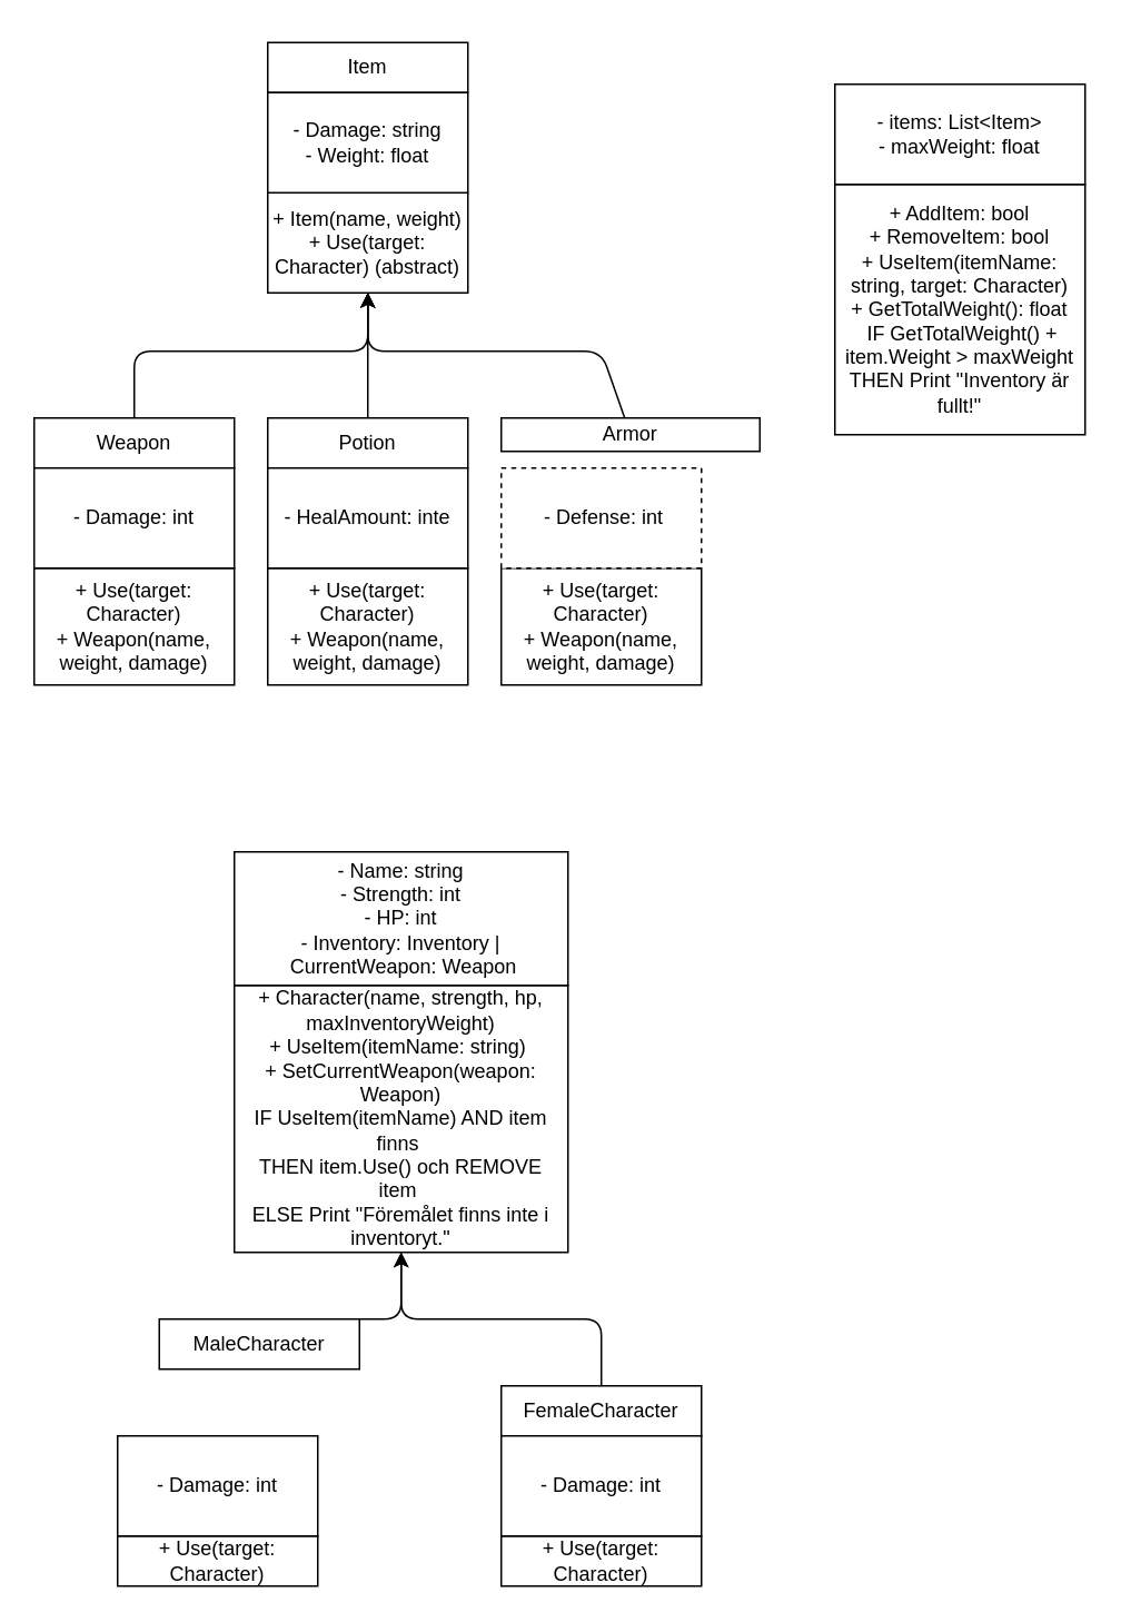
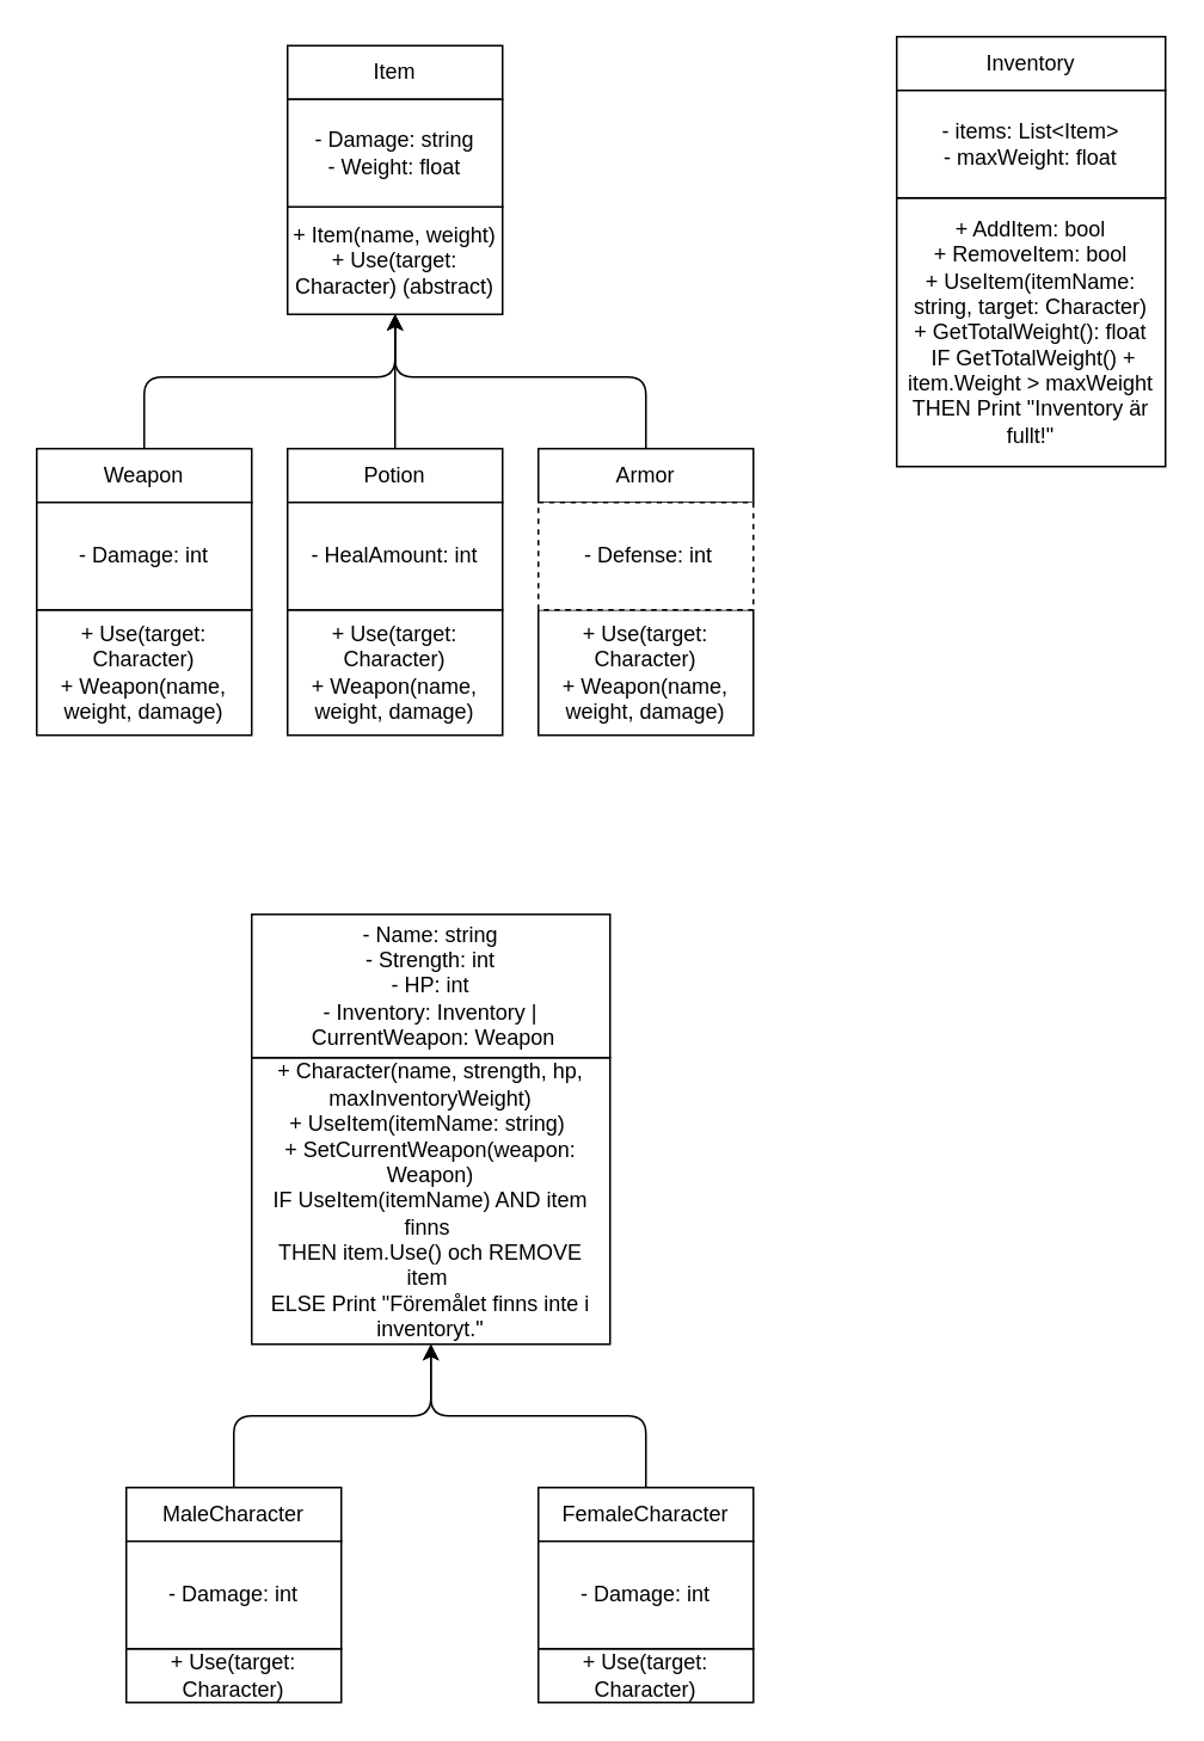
  <mxCell id="0" />
  <mxCell id="1" parent="0" />
  <mxCell id="2" value="Item" style="rounded=0;whiteSpace=wrap;html=1;" parent="1" vertex="1"><mxGeometry x="160" y="25" width="120" height="30" as="geometry" /></mxCell>
  <mxCell id="3" value="+ Item(name, weight)&lt;div&gt;+ Use(target: Character) (abstract)&lt;/div&gt;" style="rounded=0;whiteSpace=wrap;html=1;" parent="1" vertex="1"><mxGeometry x="160" y="115" width="120" height="60" as="geometry" /></mxCell>
  <mxCell id="4" value="- &lt;span class=&quot;hljs-type&quot;&gt;Damage&lt;/span&gt;: string &lt;br&gt;- Weight: &lt;span class=&quot;hljs-type&quot;&gt;float&lt;/span&gt;" style="rounded=0;whiteSpace=wrap;html=1;" parent="1" vertex="1"><mxGeometry x="160" y="55" width="120" height="60" as="geometry" /></mxCell>
  <mxCell id="5" style="edgeStyle=none;html=1;entryX=0.5;entryY=1;entryDx=0;entryDy=0;" parent="1" source="6" target="3" edge="1"><mxGeometry relative="1" as="geometry"><Array as="points"><mxPoint x="80" y="210" /><mxPoint x="220" y="210" /></Array></mxGeometry></mxCell>
  <mxCell id="6" value="Weapon" style="rounded=0;whiteSpace=wrap;html=1;" parent="1" vertex="1"><mxGeometry x="20" y="250" width="120" height="30" as="geometry" /></mxCell>
  <mxCell id="7" value="+ Use(target: &lt;span class=&quot;hljs-type&quot;&gt;Character&lt;/span&gt;)&lt;div&gt;+ Weapon(name, weight, damage)&lt;/div&gt;" style="rounded=0;whiteSpace=wrap;html=1;" parent="1" vertex="1"><mxGeometry x="20" y="340" width="120" height="70" as="geometry" /></mxCell>
  <mxCell id="8" value="- Damage: &lt;span class=&quot;hljs-type&quot;&gt;int&lt;/span&gt;" style="rounded=0;whiteSpace=wrap;html=1;" parent="1" vertex="1"><mxGeometry x="20" y="280" width="120" height="60" as="geometry" /></mxCell>
+ <mxCell id="9" value="Inventory" style="rounded=0;whiteSpace=wrap;html=1;" parent="1" vertex="1"><mxGeometry x="500" y="20" width="150" height="30" as="geometry" /></mxCell>
  <mxCell id="10" value="+ AddItem: &lt;span class=&quot;hljs-type&quot;&gt;bool&lt;br&gt;&lt;/span&gt;+ RemoveItem: &lt;span class=&quot;hljs-type&quot;&gt;bool&lt;/span&gt; &lt;br&gt;+ UseItem(itemName: string, target: &lt;span class=&quot;hljs-type&quot;&gt;Character&lt;/span&gt;) &lt;br&gt;+ GetTotalWeight(): &lt;span class=&quot;hljs-type&quot;&gt;float&lt;/span&gt;&lt;div&gt;&lt;span class=&quot;hljs-type&quot;&gt;&lt;div&gt;&amp;nbsp;IF GetTotalWeight() + item.Weight &amp;gt; maxWeight&lt;/div&gt;&lt;div&gt;&lt;span style=&quot;background-color: transparent;&quot;&gt;THEN Print &quot;Inventory är fullt!&quot;&lt;/span&gt;&lt;/div&gt;&lt;/span&gt;&lt;/div&gt;" style="rounded=0;whiteSpace=wrap;html=1;" parent="1" vertex="1"><mxGeometry x="500" y="110" width="150" height="150" as="geometry" /></mxCell>
  <mxCell id="11" value="- items: List&amp;lt;Item&amp;gt; &lt;br&gt;- maxWeight: &lt;span class=&quot;hljs-type&quot;&gt;float&lt;/span&gt;" style="rounded=0;whiteSpace=wrap;html=1;" parent="1" vertex="1"><mxGeometry x="500" y="50" width="150" height="60" as="geometry" /></mxCell>
  <mxCell id="12" value="&lt;div&gt;&lt;font color=&quot;#000000&quot;&gt;+ Character(name, strength, hp, maxInventoryWeight)&lt;/font&gt;&lt;/div&gt;&lt;div&gt;&lt;font color=&quot;#000000&quot;&gt;+ UseItem(itemName: string)&amp;nbsp;&lt;/font&gt;&lt;/div&gt;&lt;div&gt;&lt;font color=&quot;#000000&quot;&gt;+ SetCurrentWeapon(weapon: Weapon)&lt;/font&gt;&lt;/div&gt;&lt;div&gt;&lt;font color=&quot;#000000&quot;&gt;IF UseItem(itemName) AND item finns&amp;nbsp;&lt;/font&gt;&lt;/div&gt;&lt;div&gt;&lt;span style=&quot;background-color: transparent;&quot;&gt;THEN item.Use() och REMOVE item&amp;nbsp;&lt;/span&gt;&lt;/div&gt;&lt;div&gt;&lt;font color=&quot;#000000&quot;&gt;ELSE Print &quot;Föremålet finns inte i inventoryt.&quot;&lt;/font&gt;&lt;/div&gt;" style="rounded=0;whiteSpace=wrap;html=1;" parent="1" vertex="1"><mxGeometry x="140" y="590" width="200" height="160" as="geometry" /></mxCell>
  <mxCell id="13" value="- &lt;span class=&quot;hljs-type&quot;&gt;Name&lt;/span&gt;: string&lt;br&gt;- Strength: &lt;span class=&quot;hljs-type&quot;&gt;int&lt;/span&gt; &lt;br&gt;- HP: &lt;span class=&quot;hljs-type&quot;&gt;int&lt;/span&gt; &lt;br&gt;- Inventory: Inventory |&amp;nbsp;CurrentWeapon: Weapon" style="rounded=0;whiteSpace=wrap;html=1;" parent="1" vertex="1"><mxGeometry x="140" y="510" width="200" height="80" as="geometry" /></mxCell>
  <mxCell id="14" style="edgeStyle=none;html=1;entryX=0.5;entryY=1;entryDx=0;entryDy=0;" edge="1" parent="1" source="15" target="12"><mxGeometry relative="1" as="geometry"><Array as="points"><mxPoint x="130" y="790" /><mxPoint x="240" y="790" /></Array></mxGeometry></mxCell>
- <mxCell id="15" value="MaleCharacter" style="rounded=0;whiteSpace=wrap;html=1;" parent="1" vertex="1"><mxGeometry x="95" y="790" width="120" height="30" as="geometry" /></mxCell>
+ <mxCell id="15" value="MaleCharacter" style="rounded=0;whiteSpace=wrap;html=1;" parent="1" vertex="1"><mxGeometry x="70" y="830" width="120" height="30" as="geometry" /></mxCell>
  <mxCell id="16" value="+ Use(target: &lt;span class=&quot;hljs-type&quot;&gt;Character&lt;/span&gt;)" style="rounded=0;whiteSpace=wrap;html=1;" parent="1" vertex="1"><mxGeometry x="70" y="920" width="120" height="30" as="geometry" /></mxCell>
  <mxCell id="17" value="- Damage: &lt;span class=&quot;hljs-type&quot;&gt;int&lt;/span&gt;" style="rounded=0;whiteSpace=wrap;html=1;" parent="1" vertex="1"><mxGeometry x="70" y="860" width="120" height="60" as="geometry" /></mxCell>
  <mxCell id="18" style="edgeStyle=none;html=1;" edge="1" parent="1" source="19"><mxGeometry relative="1" as="geometry"><mxPoint x="240" y="750" as="targetPoint" /><Array as="points"><mxPoint x="360" y="790" /><mxPoint x="240" y="790" /></Array></mxGeometry></mxCell>
  <mxCell id="19" value="FemaleCharacter" style="rounded=0;whiteSpace=wrap;html=1;" parent="1" vertex="1"><mxGeometry x="300" y="830" width="120" height="30" as="geometry" /></mxCell>
  <mxCell id="20" value="+ Use(target: &lt;span class=&quot;hljs-type&quot;&gt;Character&lt;/span&gt;)" style="rounded=0;whiteSpace=wrap;html=1;" parent="1" vertex="1"><mxGeometry x="300" y="920" width="120" height="30" as="geometry" /></mxCell>
  <mxCell id="21" value="- Damage: &lt;span class=&quot;hljs-type&quot;&gt;int&lt;/span&gt;" style="rounded=0;whiteSpace=wrap;html=1;" parent="1" vertex="1"><mxGeometry x="300" y="860" width="120" height="60" as="geometry" /></mxCell>
  <mxCell id="22" style="edgeStyle=none;html=1;entryX=0.5;entryY=1;entryDx=0;entryDy=0;" parent="1" source="23" target="3" edge="1"><mxGeometry relative="1" as="geometry" /></mxCell>
  <mxCell id="23" value="Potion" style="rounded=0;whiteSpace=wrap;html=1;" parent="1" vertex="1"><mxGeometry x="160" y="250" width="120" height="30" as="geometry" /></mxCell>
  <mxCell id="24" value="+ Use(target: &lt;span class=&quot;hljs-type&quot;&gt;Character&lt;/span&gt;)&lt;div&gt;+ Weapon(name, weight, damage)&lt;/div&gt;" style="rounded=0;whiteSpace=wrap;html=1;" parent="1" vertex="1"><mxGeometry x="160" y="340" width="120" height="70" as="geometry" /></mxCell>
- <mxCell id="25" value="- HealAmount: inte" style="rounded=0;whiteSpace=wrap;html=1;" parent="1" vertex="1"><mxGeometry x="160" y="280" width="120" height="60" as="geometry" /></mxCell>
+ <mxCell id="25" value="- HealAmount: int" style="rounded=0;whiteSpace=wrap;html=1;" parent="1" vertex="1"><mxGeometry x="160" y="280" width="120" height="60" as="geometry" /></mxCell>
  <mxCell id="26" style="edgeStyle=none;html=1;entryX=0.5;entryY=1;entryDx=0;entryDy=0;" parent="1" source="27" target="3" edge="1"><mxGeometry relative="1" as="geometry"><Array as="points"><mxPoint x="360" y="210" /><mxPoint x="220" y="210" /></Array></mxGeometry></mxCell>
- <mxCell id="27" value="Armor" style="rounded=0;whiteSpace=wrap;html=1;" parent="1" vertex="1"><mxGeometry x="300" y="250" width="155" height="20" as="geometry" /></mxCell>
+ <mxCell id="27" value="Armor" style="rounded=0;whiteSpace=wrap;html=1;" parent="1" vertex="1"><mxGeometry x="300" y="250" width="120" height="30" as="geometry" /></mxCell>
  <mxCell id="28" value="+ Use(target: &lt;span class=&quot;hljs-type&quot;&gt;Character&lt;/span&gt;)&lt;div&gt;+ Weapon(name, weight, damage)&lt;/div&gt;" style="rounded=0;whiteSpace=wrap;html=1;" parent="1" vertex="1"><mxGeometry x="300" y="340" width="120" height="70" as="geometry" /></mxCell>
  <mxCell id="29" value="&amp;nbsp;- Defense: int" style="rounded=0;whiteSpace=wrap;html=1;dashed=1;" parent="1" vertex="1"><mxGeometry x="300" y="280" width="120" height="60" as="geometry" /></mxCell>
